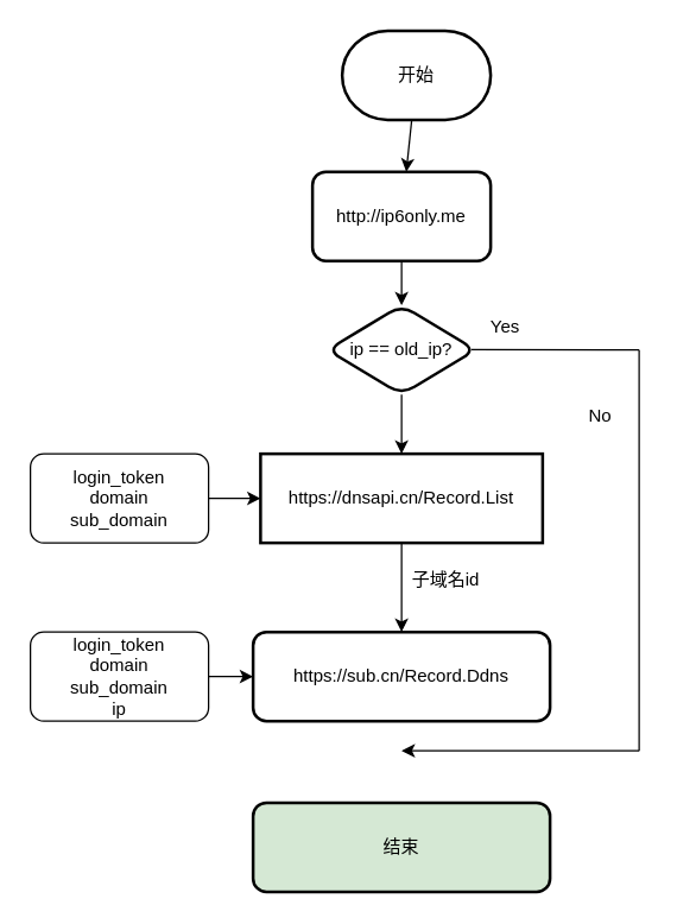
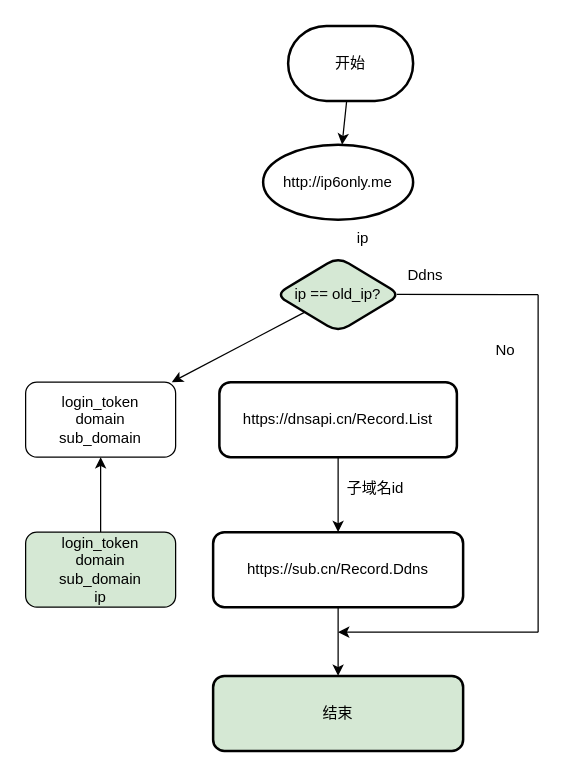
  <mxCell id="0" />
  <mxCell id="1" parent="0" />
  <mxCell id="2" value="" style="edgeStyle=none;html=1;" edge="1" parent="1" source="3" target="5"><mxGeometry relative="1" as="geometry" /></mxCell>
  <mxCell id="3" value="开始" style="strokeWidth=2;html=1;shape=mxgraph.flowchart.terminator;whiteSpace=wrap;" vertex="1" parent="1"><mxGeometry x="230" y="20" width="100" height="60" as="geometry" /></mxCell>
- <mxCell id="4" value="" style="edgeStyle=none;html=1;" edge="1" parent="1" source="5" target="11"><mxGeometry relative="1" as="geometry" /></mxCell>
- <mxCell id="5" value="http://ip6only.me" style="rounded=1;whiteSpace=wrap;html=1;strokeWidth=2;" vertex="1" parent="1"><mxGeometry x="210" y="115" width="120" height="60" as="geometry" /></mxCell>
+ <mxCell id="5" value="http://ip6only.me" style="ellipse;whiteSpace=wrap;html=1;strokeWidth=2;" vertex="1" parent="1"><mxGeometry x="210" y="115" width="120" height="60" as="geometry" /></mxCell>
  <mxCell id="6" value="" style="edgeStyle=none;html=1;" edge="1" parent="1" source="7" target="9"><mxGeometry relative="1" as="geometry" /></mxCell>
- <mxCell id="7" value="https://dnsapi.cn/Record.List" style="whiteSpace=wrap;html=1;strokeWidth=2;rounded=0;" vertex="1" parent="1"><mxGeometry x="175" y="305" width="190" height="60" as="geometry" /></mxCell>
+ <mxCell id="7" value="https://dnsapi.cn/Record.List" style="whiteSpace=wrap;html=1;rounded=1;strokeWidth=2;" vertex="1" parent="1"><mxGeometry x="175" y="305" width="190" height="60" as="geometry" /></mxCell>
+ <mxCell id="8" value="" style="edgeStyle=none;html=1;" edge="1" parent="1" source="9" target="12"><mxGeometry relative="1" as="geometry" /></mxCell>
  <mxCell id="9" value="https://sub.cn/Record.Ddns" style="whiteSpace=wrap;html=1;rounded=1;strokeWidth=2;" vertex="1" parent="1"><mxGeometry x="170" y="425" width="200" height="60" as="geometry" /></mxCell>
- <mxCell id="10" value="" style="edgeStyle=none;html=1;" edge="1" parent="1" source="11" target="7"><mxGeometry relative="1" as="geometry" /></mxCell>
- <mxCell id="11" value="ip == old_ip?" style="rhombus;whiteSpace=wrap;html=1;rounded=1;strokeWidth=2;" vertex="1" parent="1"><mxGeometry x="220" y="205" width="100" height="60" as="geometry" /></mxCell>
+ <mxCell id="10" value="" style="edgeStyle=none;html=1;" edge="1" parent="1" source="11" target="21"><mxGeometry relative="1" as="geometry" /></mxCell>
+ <mxCell id="11" value="ip == old_ip?" style="rhombus;whiteSpace=wrap;html=1;rounded=1;strokeWidth=2;fillColor=#d5e8d4;" vertex="1" parent="1"><mxGeometry x="220" y="205" width="100" height="60" as="geometry" /></mxCell>
  <mxCell id="12" value="结束" style="whiteSpace=wrap;html=1;rounded=1;strokeWidth=2;fillColor=#d5e8d4;" vertex="1" parent="1"><mxGeometry x="170" y="540" width="200" height="60" as="geometry" /></mxCell>
  <mxCell id="13" value="" style="endArrow=none;html=1;" edge="1" parent="1"><mxGeometry width="50" height="50" relative="1" as="geometry"><mxPoint x="430" y="235" as="sourcePoint" /><mxPoint x="430" y="505" as="targetPoint" /></mxGeometry></mxCell>
  <mxCell id="14" value="" style="endArrow=classic;html=1;" edge="1" parent="1"><mxGeometry width="50" height="50" relative="1" as="geometry"><mxPoint x="430" y="505" as="sourcePoint" /><mxPoint x="270" y="505" as="targetPoint" /></mxGeometry></mxCell>
+ <mxCell id="15" value="ip" style="text;html=1;strokeColor=none;fillColor=none;align=center;verticalAlign=middle;whiteSpace=wrap;rounded=0;" vertex="1" parent="1"><mxGeometry x="260" y="175" width="60" height="30" as="geometry" /></mxCell>
  <mxCell id="16" value="" style="endArrow=none;html=1;exitX=0.969;exitY=0.498;exitDx=0;exitDy=0;exitPerimeter=0;" edge="1" parent="1" source="11"><mxGeometry width="50" height="50" relative="1" as="geometry"><mxPoint x="460" y="295" as="sourcePoint" /><mxPoint x="430" y="235" as="targetPoint" /></mxGeometry></mxCell>
- <mxCell id="17" value="Yes" style="text;html=1;strokeColor=none;fillColor=none;align=center;verticalAlign=middle;whiteSpace=wrap;rounded=0;" vertex="1" parent="1"><mxGeometry x="310" y="205" width="60" height="30" as="geometry" /></mxCell>
+ <mxCell id="17" value="Ddns" style="text;html=1;strokeColor=none;fillColor=none;align=center;verticalAlign=middle;whiteSpace=wrap;rounded=0;" vertex="1" parent="1"><mxGeometry x="310" y="205" width="60" height="30" as="geometry" /></mxCell>
  <mxCell id="18" value="No" style="text;html=1;strokeColor=none;fillColor=none;align=center;verticalAlign=middle;whiteSpace=wrap;rounded=0;" vertex="1" parent="1"><mxGeometry x="374" y="265" width="60" height="30" as="geometry" /></mxCell>
  <mxCell id="19" value="子域名id" style="text;html=1;strokeColor=none;fillColor=none;align=center;verticalAlign=middle;whiteSpace=wrap;rounded=0;" vertex="1" parent="1"><mxGeometry x="270" y="375" width="60" height="30" as="geometry" /></mxCell>
- <mxCell id="20" value="" style="edgeStyle=none;html=1;" edge="1" parent="1" source="21" target="7"><mxGeometry relative="1" as="geometry" /></mxCell>
  <mxCell id="21" value="login_token&lt;br&gt;domain&lt;br&gt;sub_domain" style="rounded=1;whiteSpace=wrap;html=1;" vertex="1" parent="1"><mxGeometry x="20" y="305" width="120" height="60" as="geometry" /></mxCell>
- <mxCell id="22" value="" style="edgeStyle=none;html=1;" edge="1" parent="1" source="23" target="9"><mxGeometry relative="1" as="geometry" /></mxCell>
- <mxCell id="23" value="login_token&lt;br&gt;domain&lt;br&gt;sub_domain&lt;br&gt;ip" style="rounded=1;whiteSpace=wrap;html=1;" vertex="1" parent="1"><mxGeometry x="20" y="425" width="120" height="60" as="geometry" /></mxCell>
+ <mxCell id="22" value="" style="edgeStyle=none;html=1;" edge="1" parent="1" source="23" target="21"><mxGeometry relative="1" as="geometry" /></mxCell>
+ <mxCell id="23" value="login_token&lt;br&gt;domain&lt;br&gt;sub_domain&lt;br&gt;ip" style="rounded=1;whiteSpace=wrap;html=1;fillColor=#d5e8d4;" vertex="1" parent="1"><mxGeometry x="20" y="425" width="120" height="60" as="geometry" /></mxCell>
